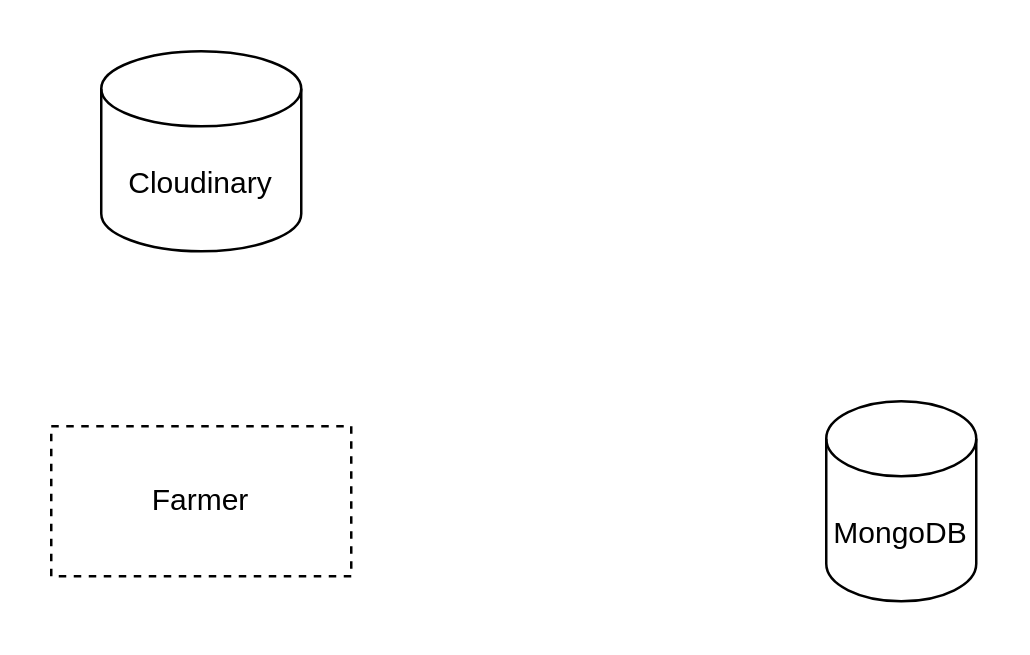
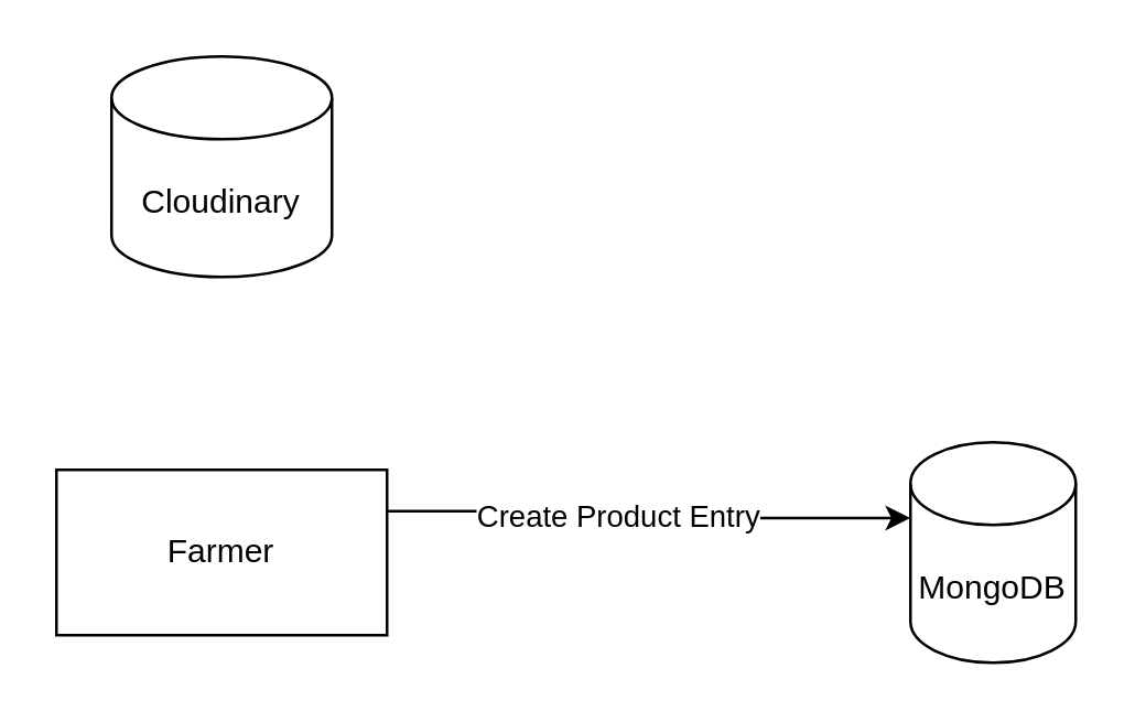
  <mxCell id="0" />
  <mxCell id="1" parent="0" />
- <mxCell id="2" value="Farmer" style="rounded=0;whiteSpace=wrap;html=1;dashed=1;" vertex="1" parent="1"><mxGeometry x="20" y="170" width="120" height="60" as="geometry" /></mxCell>
+ <mxCell id="2" value="Farmer" style="rounded=0;whiteSpace=wrap;html=1;" vertex="1" parent="1"><mxGeometry x="20" y="170" width="120" height="60" as="geometry" /></mxCell>
  <mxCell id="3" value="MongoDB" style="shape=cylinder3;whiteSpace=wrap;html=1;boundedLbl=1;backgroundOutline=1;size=15;" vertex="1" parent="1"><mxGeometry x="330" y="160" width="60" height="80" as="geometry" /></mxCell>
  <mxCell id="4" value="Cloudinary" style="shape=cylinder3;whiteSpace=wrap;html=1;boundedLbl=1;backgroundOutline=1;size=15;" vertex="1" parent="1"><mxGeometry x="40" y="20" width="80" height="80" as="geometry" /></mxCell>
+ <mxCell id="5" style="edgeStyle=orthogonalEdgeStyle;rounded=0;orthogonalLoop=1;jettySize=auto;html=1;exitX=1;exitY=0.25;exitDx=0;exitDy=0;entryX=0;entryY=0;entryDx=0;entryDy=27.5;entryPerimeter=0;" edge="1" parent="1" source="2" target="3"><mxGeometry relative="1" as="geometry" /></mxCell>
+ <mxCell id="6" value="Create Product Entry" style="edgeLabel;html=1;align=center;verticalAlign=middle;resizable=0;points=[];" vertex="1" connectable="0" parent="5"><mxGeometry x="-0.14" y="-1" relative="1" as="geometry"><mxPoint as="offset" /></mxGeometry></mxCell>
